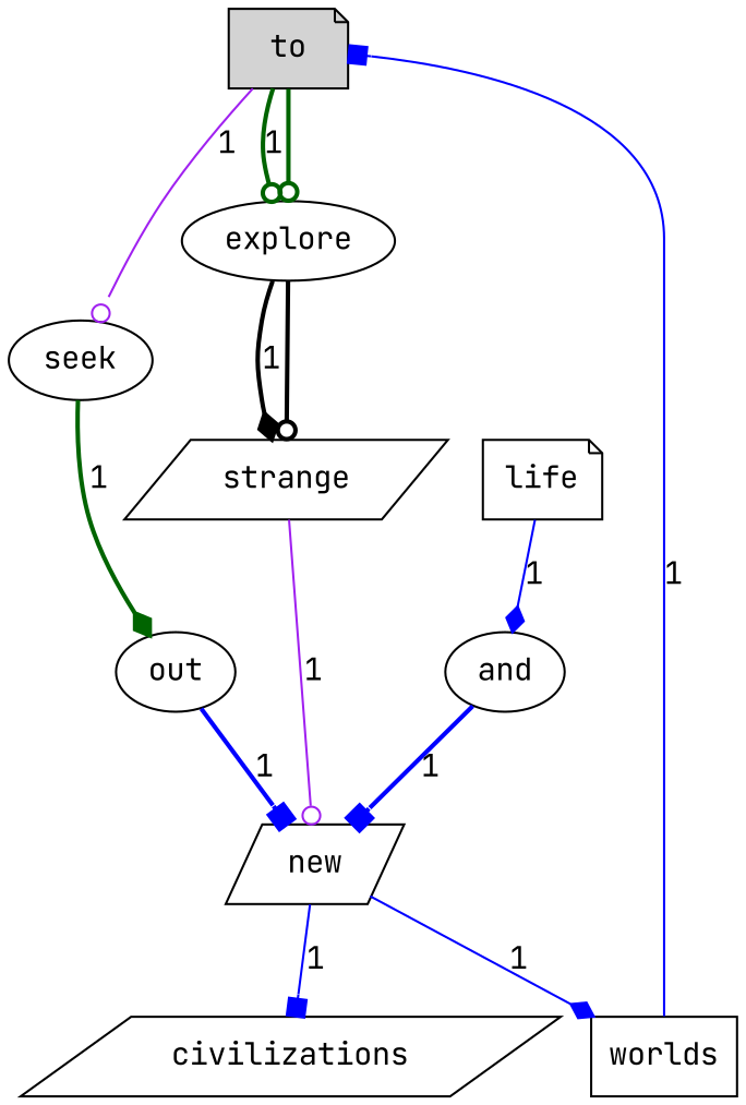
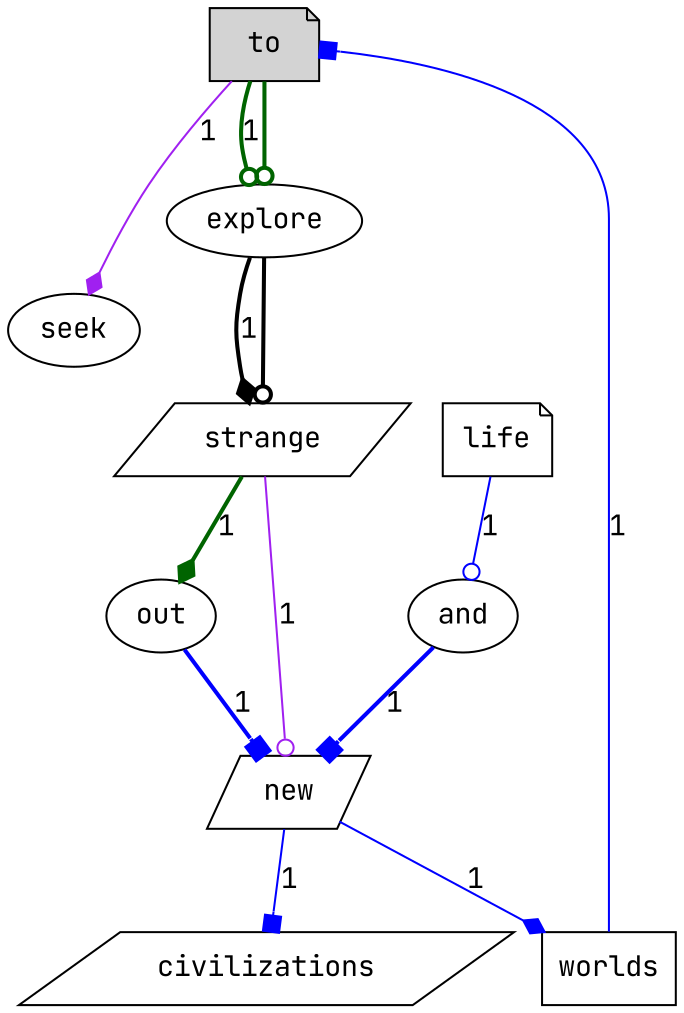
  digraph {
    fontname="JetBrains Mono"
    node [fontname="JetBrains Mono" shape=ellipse]
    edge [arrowhead=odot color=blue fontname="JetBrains Mono" style=solid]
    to [fillcolor=lightgray shape=note style=filled]
    explore
    seek
    strange [shape=parallelogram]
    out
    new [shape=parallelogram]
    worlds [shape=box]
    civilizations [shape=parallelogram]
    life [shape=note]
    and
    to -> explore [color=darkgreen label=1 style=bold]
    to -> explore [color=darkgreen penwidth=2]
-   to -> seek [color=purple label=1]
+   to -> seek [arrowhead=diamond color=purple label=1]
    explore -> strange [arrowhead=diamond color=black label=1 style=bold]
    explore -> strange [color=black penwidth=2 style=bold]
-   seek -> out [arrowhead=diamond color=darkgreen label=1 style=bold]
+   strange -> out [arrowhead=diamond color=darkgreen label=1 style=bold]
    strange -> new [color=purple label=1]
    out -> new [arrowhead=box label=1 style=bold]
    new -> worlds [arrowhead=diamond label=1]
    new -> civilizations [arrowhead=box label=1]
    worlds -> to [arrowhead=box label=1]
-   life -> and [arrowhead=diamond label=1]
+   life -> and [label=1]
    and -> new [arrowhead=box label=1 style=bold]
  }
